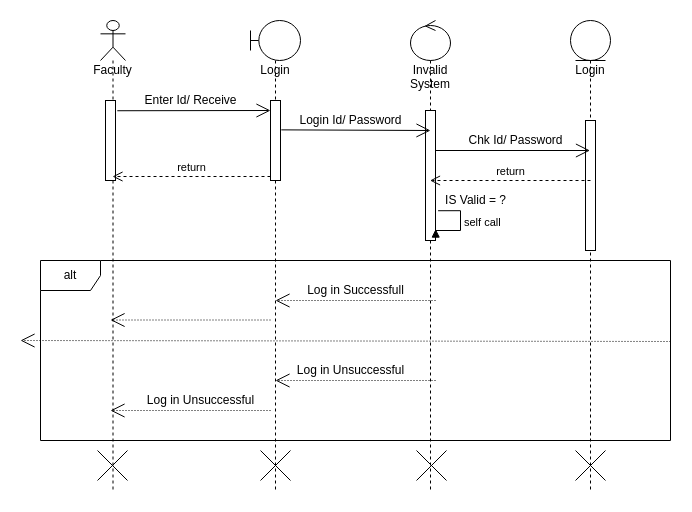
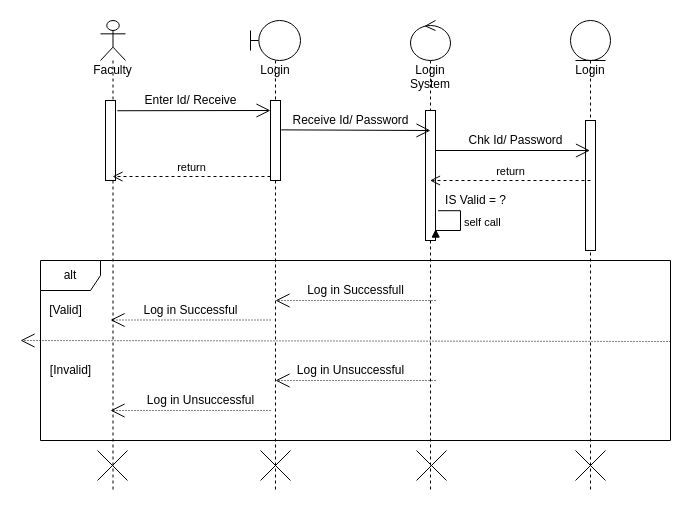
  <mxCell id="0" />
  <mxCell id="1" parent="0" />
  <mxCell id="2" value="Faculty" style="shape=umlLifeline;participant=umlActor;perimeter=lifelinePerimeter;whiteSpace=wrap;html=1;container=1;collapsible=0;recursiveResize=0;verticalAlign=top;spacingTop=36;outlineConnect=0;" vertex="1" parent="1"><mxGeometry x="100" y="20" width="25" height="470" as="geometry" /></mxCell>
  <mxCell id="3" value="" style="html=1;points=[];perimeter=orthogonalPerimeter;" vertex="1" parent="2"><mxGeometry x="5" y="80" width="10" height="80" as="geometry" /></mxCell>
  <mxCell id="4" value="" style="shape=umlDestroy;" vertex="1" parent="2"><mxGeometry x="-3" y="430" width="30" height="30" as="geometry" /></mxCell>
  <mxCell id="5" value="Login&lt;br&gt;" style="shape=umlLifeline;participant=umlBoundary;perimeter=lifelinePerimeter;whiteSpace=wrap;html=1;container=1;collapsible=0;recursiveResize=0;verticalAlign=top;spacingTop=36;outlineConnect=0;" vertex="1" parent="1"><mxGeometry x="250" y="20" width="50" height="470" as="geometry" /></mxCell>
  <mxCell id="6" value="" style="html=1;points=[];perimeter=orthogonalPerimeter;" vertex="1" parent="5"><mxGeometry x="20" y="80" width="10" height="80" as="geometry" /></mxCell>
  <mxCell id="7" value="Login" style="shape=umlLifeline;participant=umlEntity;perimeter=lifelinePerimeter;whiteSpace=wrap;html=1;container=1;collapsible=0;recursiveResize=0;verticalAlign=top;spacingTop=36;outlineConnect=0;" vertex="1" parent="1"><mxGeometry x="570" y="20" width="40" height="470" as="geometry" /></mxCell>
  <mxCell id="8" value="" style="html=1;points=[];perimeter=orthogonalPerimeter;" vertex="1" parent="7"><mxGeometry x="15" y="100" width="10" height="130" as="geometry" /></mxCell>
  <mxCell id="9" value="" style="shape=umlDestroy;" vertex="1" parent="7"><mxGeometry x="5" y="430" width="30" height="30" as="geometry" /></mxCell>
- <mxCell id="10" value="Invalid System" style="shape=umlLifeline;participant=umlControl;perimeter=lifelinePerimeter;whiteSpace=wrap;html=1;container=1;collapsible=0;recursiveResize=0;verticalAlign=top;spacingTop=36;outlineConnect=0;" vertex="1" parent="1"><mxGeometry x="410" y="20" width="40" height="470" as="geometry" /></mxCell>
+ <mxCell id="10" value="Login System" style="shape=umlLifeline;participant=umlControl;perimeter=lifelinePerimeter;whiteSpace=wrap;html=1;container=1;collapsible=0;recursiveResize=0;verticalAlign=top;spacingTop=36;outlineConnect=0;" vertex="1" parent="1"><mxGeometry x="410" y="20" width="40" height="470" as="geometry" /></mxCell>
  <mxCell id="11" value="" style="html=1;points=[];perimeter=orthogonalPerimeter;" vertex="1" parent="10"><mxGeometry x="15" y="90" width="10" height="130" as="geometry" /></mxCell>
  <mxCell id="12" value="self call" style="edgeStyle=orthogonalEdgeStyle;html=1;align=left;spacingLeft=2;endArrow=block;rounded=0;entryX=1.02;entryY=0.912;exitX=1.26;exitY=0.771;exitDx=0;exitDy=0;exitPerimeter=0;entryDx=0;entryDy=0;entryPerimeter=0;" edge="1" target="11" parent="10" source="11"><mxGeometry relative="1" as="geometry"><mxPoint x="65" y="190" as="sourcePoint" /><Array as="points"><mxPoint x="50" y="190" /><mxPoint x="50" y="210" /><mxPoint x="25" y="210" /></Array><mxPoint x="70" y="210" as="targetPoint" /></mxGeometry></mxCell>
  <mxCell id="13" value="" style="shape=umlDestroy;" vertex="1" parent="10"><mxGeometry x="6" y="430" width="30" height="30" as="geometry" /></mxCell>
  <mxCell id="14" value="return" style="html=1;verticalAlign=bottom;endArrow=open;dashed=1;endSize=8;exitX=0;exitY=0.95;" edge="1" source="6" parent="1" target="2"><mxGeometry relative="1" as="geometry"><mxPoint x="200" y="176" as="targetPoint" /></mxGeometry></mxCell>
  <mxCell id="15" value="" style="endArrow=open;endFill=1;endSize=12;html=1;exitX=1.18;exitY=0.128;exitDx=0;exitDy=0;exitPerimeter=0;" edge="1" parent="1" source="3"><mxGeometry width="160" relative="1" as="geometry"><mxPoint x="120" y="110" as="sourcePoint" /><mxPoint x="270" y="110" as="targetPoint" /></mxGeometry></mxCell>
  <mxCell id="16" value="Enter Id/ Receive" style="text;html=1;align=center;verticalAlign=middle;resizable=0;points=[];autosize=1;" vertex="1" parent="1"><mxGeometry x="130" y="90" width="120" height="20" as="geometry" /></mxCell>
  <mxCell id="17" value="" style="endArrow=open;endFill=1;endSize=12;html=1;exitX=1.08;exitY=0.367;exitDx=0;exitDy=0;exitPerimeter=0;" edge="1" parent="1" source="6"><mxGeometry width="160" relative="1" as="geometry"><mxPoint x="270" y="130" as="sourcePoint" /><mxPoint x="430" y="130" as="targetPoint" /></mxGeometry></mxCell>
- <mxCell id="18" value="Login Id/ Password" style="text;html=1;align=center;verticalAlign=middle;resizable=0;points=[];autosize=1;" vertex="1" parent="1"><mxGeometry x="285" y="110" width="130" height="20" as="geometry" /></mxCell>
+ <mxCell id="18" value="Receive Id/ Password" style="text;html=1;align=center;verticalAlign=middle;resizable=0;points=[];autosize=1;" vertex="1" parent="1"><mxGeometry x="285" y="110" width="130" height="20" as="geometry" /></mxCell>
  <mxCell id="19" value="" style="endArrow=open;endFill=1;endSize=12;html=1;" edge="1" parent="1" target="7"><mxGeometry width="160" relative="1" as="geometry"><mxPoint x="435" y="150" as="sourcePoint" /><mxPoint x="555" y="150" as="targetPoint" /></mxGeometry></mxCell>
  <mxCell id="20" value="&lt;span style=&quot;color: rgba(0 , 0 , 0 , 0) ; font-family: monospace ; font-size: 0px&quot;&gt;%3CmxGraphModel%3E%3Croot%3E%3CmxCell%20id%3D%220%22%2F%3E%3CmxCell%20id%3D%221%22%20parent%3D%220%22%2F%3E%3CmxCell%20id%3D%222%22%20value%3D%22Receive%20Id%2F%20Password%22%20style%3D%22text%3Bhtml%3D1%3Balign%3Dcenter%3BverticalAlign%3Dmiddle%3Bresizable%3D0%3Bpoints%3D%5B%5D%3Bautosize%3D1%3B%22%20vertex%3D%221%22%20parent%3D%221%22%3E%3CmxGeometry%20x%3D%22275%22%20y%3D%22170%22%20width%3D%22130%22%20height%3D%2220%22%20as%3D%22geometry%22%2F%3E%3C%2FmxCell%3E%3C%2Froot%3E%3C%2FmxGraphModel%3E&lt;/span&gt;" style="text;html=1;align=center;verticalAlign=middle;resizable=0;points=[];autosize=1;" vertex="1" parent="1"><mxGeometry x="490" y="130" width="20" height="20" as="geometry" /></mxCell>
  <mxCell id="21" value="Chk Id/ Password" style="text;html=1;align=center;verticalAlign=middle;resizable=0;points=[];autosize=1;" vertex="1" parent="1"><mxGeometry x="460" y="130" width="110" height="20" as="geometry" /></mxCell>
  <mxCell id="22" value="return" style="html=1;verticalAlign=bottom;endArrow=open;dashed=1;endSize=8;" edge="1" parent="1" target="10"><mxGeometry relative="1" as="geometry"><mxPoint x="590" y="180" as="sourcePoint" /><mxPoint x="510" y="180" as="targetPoint" /></mxGeometry></mxCell>
  <mxCell id="23" value="IS Valid = ?" style="text;html=1;align=center;verticalAlign=middle;resizable=0;points=[];autosize=1;" vertex="1" parent="1"><mxGeometry x="435" y="190" width="80" height="20" as="geometry" /></mxCell>
  <mxCell id="24" value="alt" style="shape=umlFrame;whiteSpace=wrap;html=1;" vertex="1" parent="1"><mxGeometry x="40" y="260" width="630" height="180" as="geometry" /></mxCell>
  <mxCell id="25" value="Log in Successfull" style="text;html=1;align=center;verticalAlign=middle;resizable=0;points=[];autosize=1;" vertex="1" parent="1"><mxGeometry x="300" y="280" width="110" height="20" as="geometry" /></mxCell>
  <mxCell id="26" value="" style="endArrow=open;endFill=1;endSize=12;html=1;dashed=1;dashPattern=1 2;" edge="1" parent="1"><mxGeometry width="160" relative="1" as="geometry"><mxPoint x="435" y="300" as="sourcePoint" /><mxPoint x="275" y="300" as="targetPoint" /></mxGeometry></mxCell>
+ <mxCell id="27" value="Log in Successful" style="text;html=1;align=center;verticalAlign=middle;resizable=0;points=[];autosize=1;" vertex="1" parent="1"><mxGeometry x="135" y="300" width="110" height="20" as="geometry" /></mxCell>
  <mxCell id="28" value="Log in Unsuccessful" style="text;html=1;align=center;verticalAlign=middle;resizable=0;points=[];autosize=1;" vertex="1" parent="1"><mxGeometry x="290" y="360" width="120" height="20" as="geometry" /></mxCell>
  <mxCell id="29" value="Log in Unsuccessful" style="text;html=1;align=center;verticalAlign=middle;resizable=0;points=[];autosize=1;" vertex="1" parent="1"><mxGeometry x="140" y="390" width="120" height="20" as="geometry" /></mxCell>
  <mxCell id="30" value="" style="endArrow=open;endFill=1;endSize=12;html=1;dashed=1;dashPattern=1 2;" edge="1" parent="1"><mxGeometry width="160" relative="1" as="geometry"><mxPoint x="270" y="319.5" as="sourcePoint" /><mxPoint x="110" y="319.5" as="targetPoint" /></mxGeometry></mxCell>
  <mxCell id="31" value="" style="endArrow=open;endFill=1;endSize=12;html=1;dashed=1;dashPattern=1 2;" edge="1" parent="1"><mxGeometry width="160" relative="1" as="geometry"><mxPoint x="435" y="380" as="sourcePoint" /><mxPoint x="275" y="380" as="targetPoint" /></mxGeometry></mxCell>
  <mxCell id="32" value="" style="endArrow=open;endFill=1;endSize=12;html=1;dashed=1;dashPattern=1 2;" edge="1" parent="1"><mxGeometry width="160" relative="1" as="geometry"><mxPoint x="270" y="410" as="sourcePoint" /><mxPoint x="110" y="410" as="targetPoint" /></mxGeometry></mxCell>
+ <mxCell id="33" value="[Valid]" style="text;html=1;align=center;verticalAlign=middle;resizable=0;points=[];autosize=1;" vertex="1" parent="1"><mxGeometry x="40" y="300" width="50" height="20" as="geometry" /></mxCell>
+ <mxCell id="34" value="[Invalid]" style="text;html=1;align=center;verticalAlign=middle;resizable=0;points=[];autosize=1;" vertex="1" parent="1"><mxGeometry x="40" y="360" width="60" height="20" as="geometry" /></mxCell>
  <mxCell id="35" value="" style="endArrow=open;endFill=1;endSize=12;html=1;dashed=1;dashPattern=1 2;" edge="1" parent="1"><mxGeometry width="160" relative="1" as="geometry"><mxPoint x="670" y="341" as="sourcePoint" /><mxPoint x="20" y="340" as="targetPoint" /></mxGeometry></mxCell>
  <mxCell id="36" value="" style="shape=umlDestroy;" vertex="1" parent="1"><mxGeometry x="260" y="450" width="30" height="30" as="geometry" /></mxCell>
